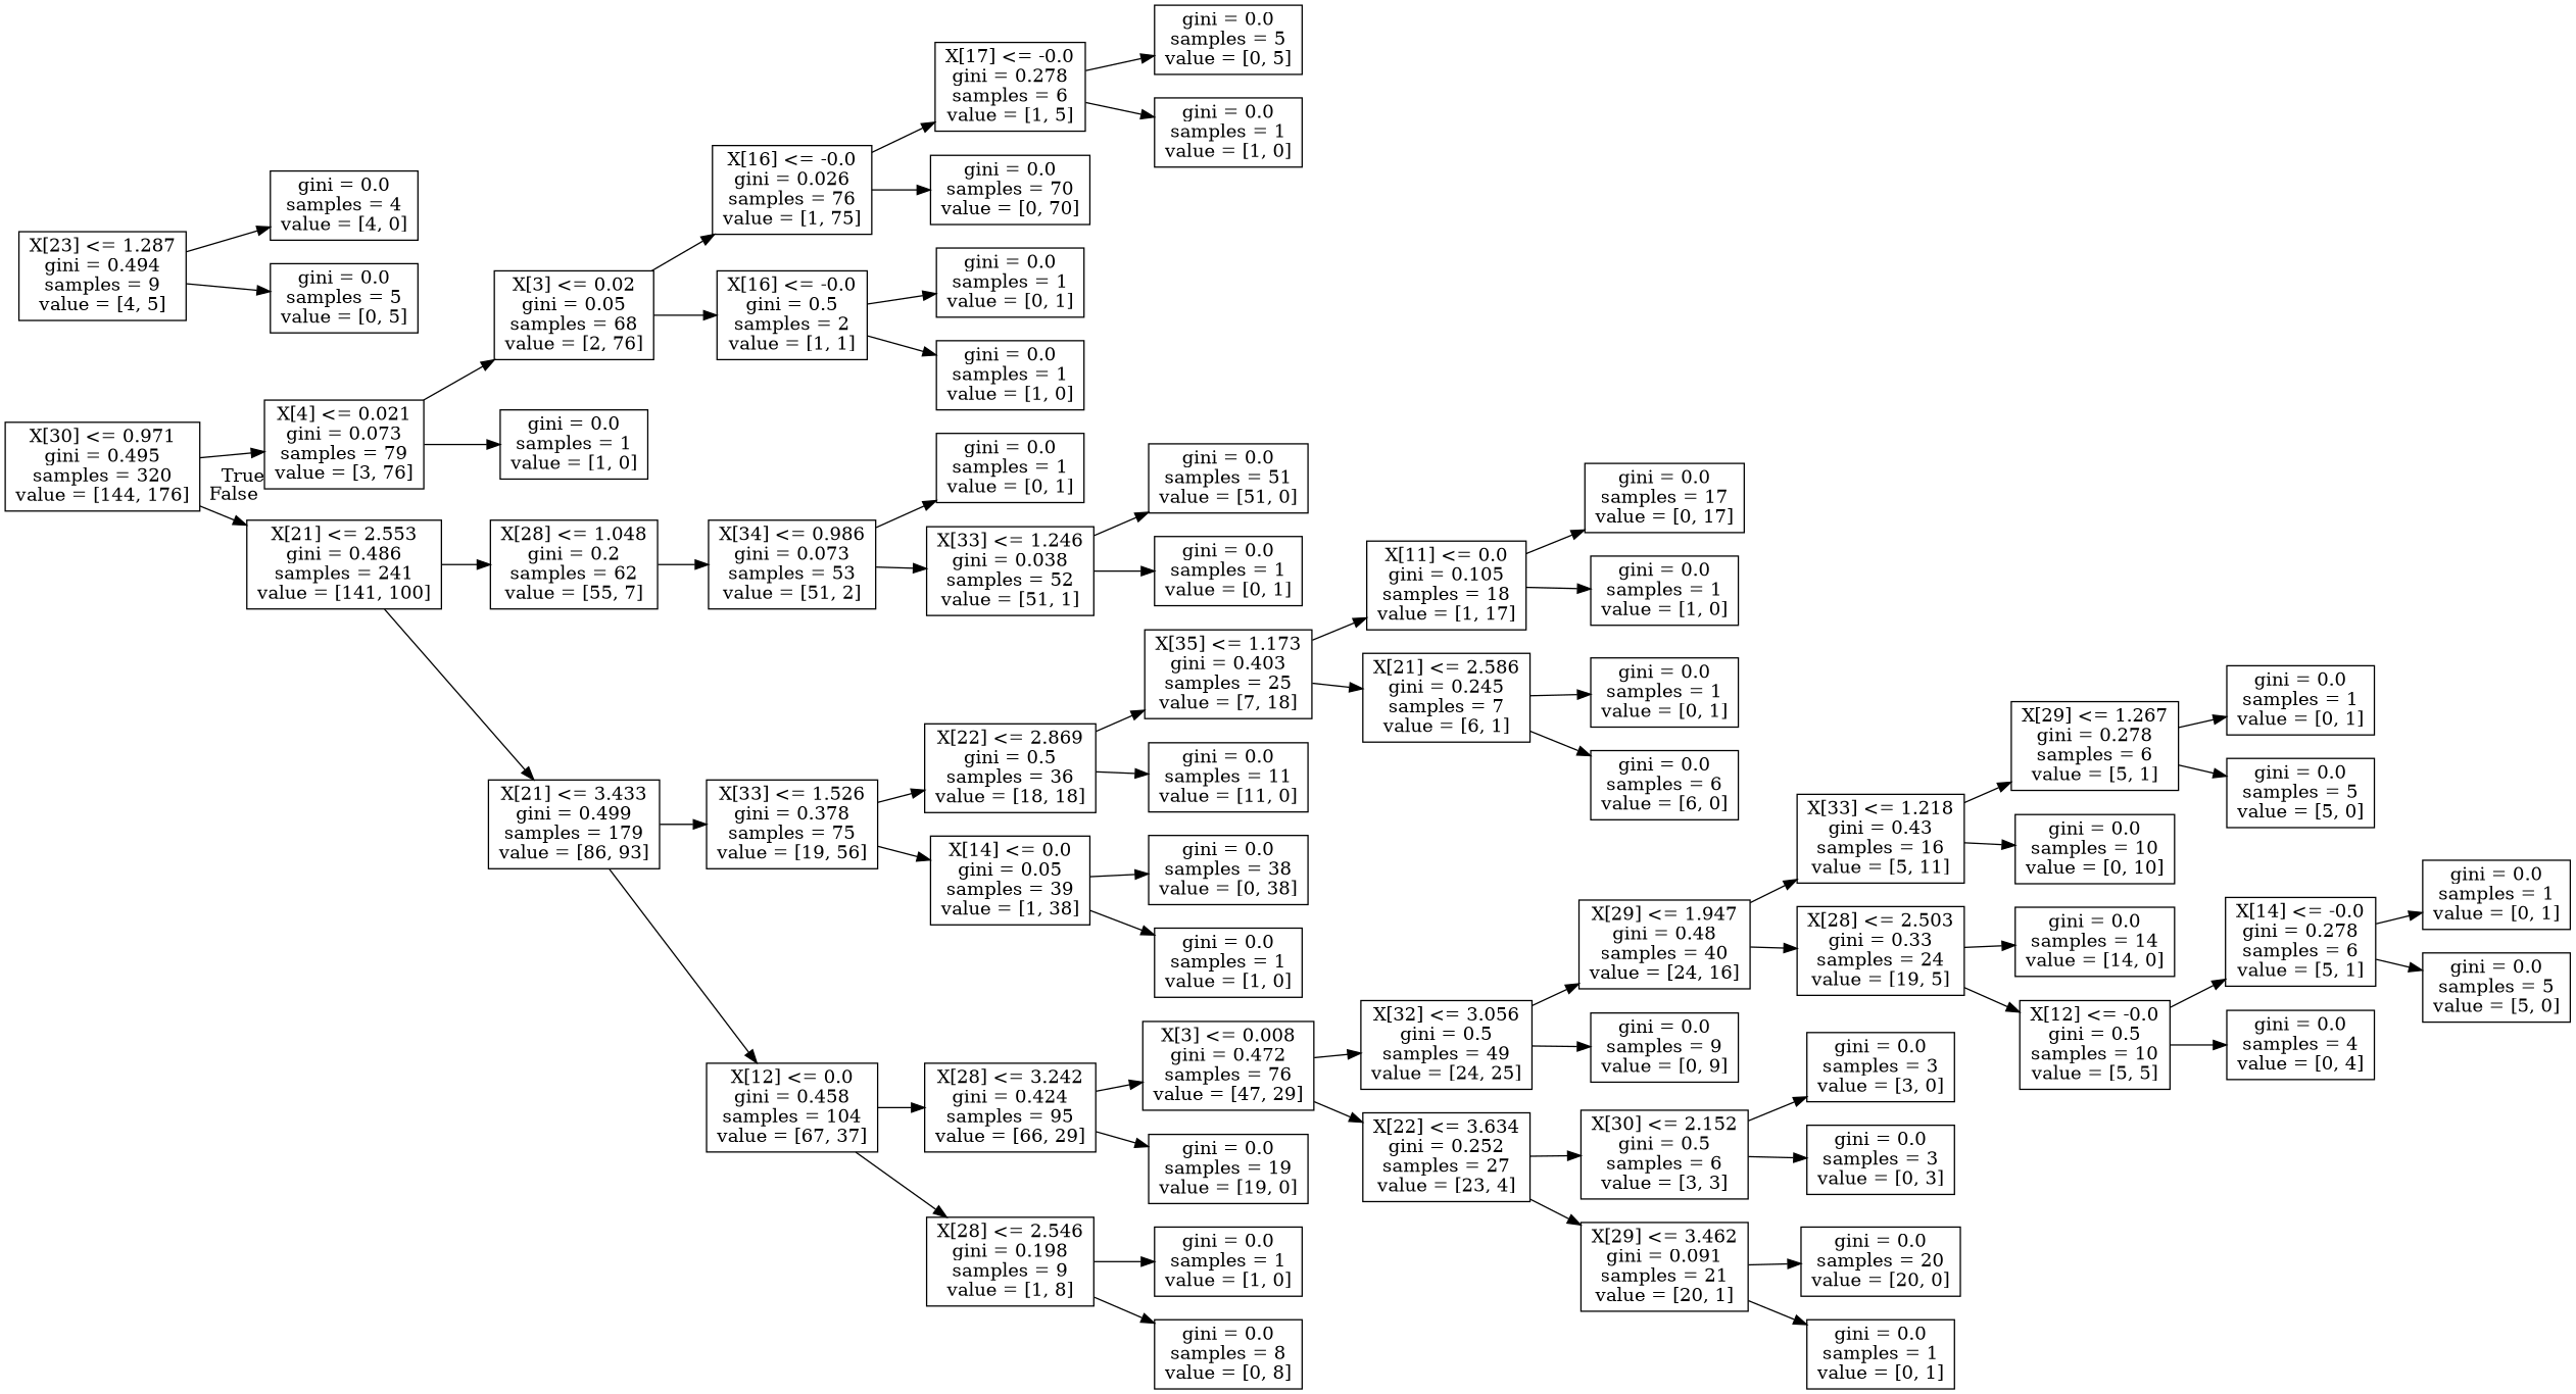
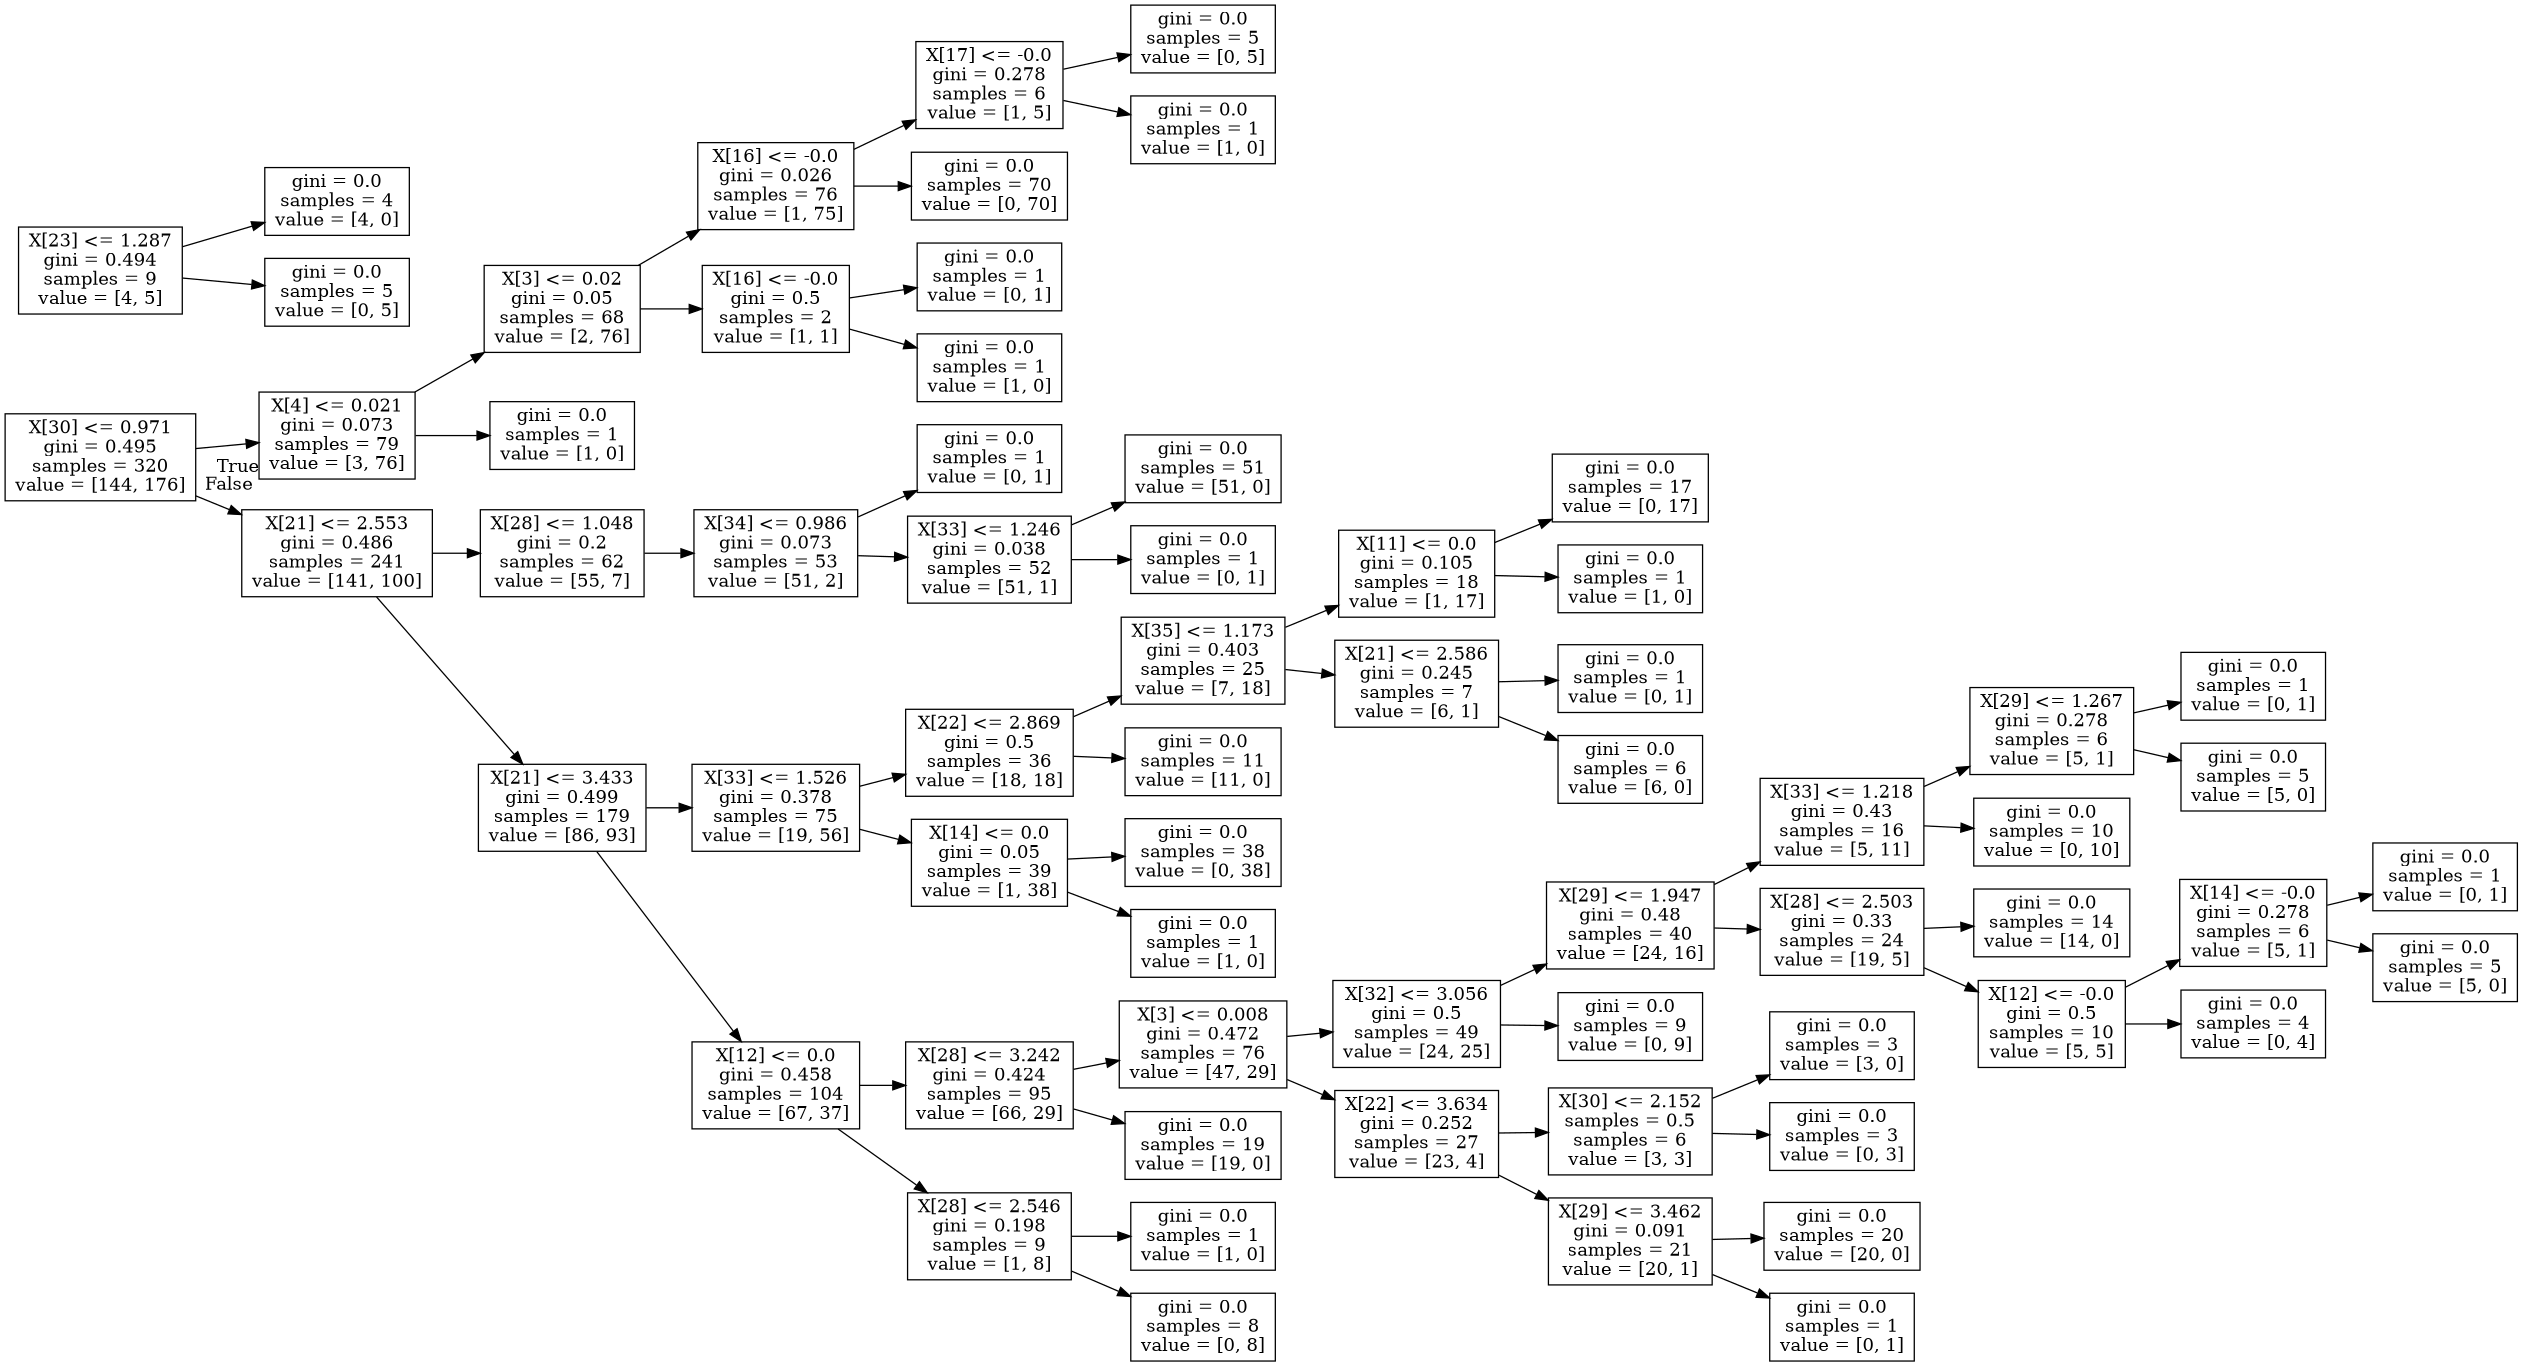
  digraph {
    rankdir=LR
    node [shape=box]
    n1 [label="X[30] <= 0.971\ngini = 0.495\nsamples = 320\nvalue = [144, 176]"]
    n2 [label="X[4] <= 0.021\ngini = 0.073\nsamples = 79\nvalue = [3, 76]"]
    n3 [label="X[21] <= 2.553\ngini = 0.486\nsamples = 241\nvalue = [141, 100]"]
    n4 [label="X[3] <= 0.02\ngini = 0.05\nsamples = 68\nvalue = [2, 76]"]
    n5 [label="gini = 0.0\nsamples = 1\nvalue = [1, 0]"]
    n6 [label="X[28] <= 1.048\ngini = 0.2\nsamples = 62\nvalue = [55, 7]"]
    n7 [label="X[21] <= 3.433\ngini = 0.499\nsamples = 179\nvalue = [86, 93]"]
    n8 [label="X[16] <= -0.0\ngini = 0.026\nsamples = 76\nvalue = [1, 75]"]
    n9 [label="X[16] <= -0.0\ngini = 0.5\nsamples = 2\nvalue = [1, 1]"]
    n10 [label="X[17] <= -0.0\ngini = 0.278\nsamples = 6\nvalue = [1, 5]"]
    n11 [label="gini = 0.0\nsamples = 70\nvalue = [0, 70]"]
    n12 [label="gini = 0.0\nsamples = 1\nvalue = [0, 1]"]
    n13 [label="gini = 0.0\nsamples = 1\nvalue = [1, 0]"]
    n14 [label="gini = 0.0\nsamples = 5\nvalue = [0, 5]"]
    n15 [label="gini = 0.0\nsamples = 1\nvalue = [1, 0]"]
    n16 [label="X[34] <= 0.986\ngini = 0.073\nsamples = 53\nvalue = [51, 2]"]
    n17 [label="X[33] <= 1.526\ngini = 0.378\nsamples = 75\nvalue = [19, 56]"]
    n18 [label="X[12] <= 0.0\ngini = 0.458\nsamples = 104\nvalue = [67, 37]"]
    n19 [label="X[23] <= 1.287\ngini = 0.494\nsamples = 9\nvalue = [4, 5]"]
    n20 [label="gini = 0.0\nsamples = 4\nvalue = [4, 0]"]
    n21 [label="gini = 0.0\nsamples = 5\nvalue = [0, 5]"]
    n22 [label="gini = 0.0\nsamples = 1\nvalue = [0, 1]"]
    n23 [label="X[33] <= 1.246\ngini = 0.038\nsamples = 52\nvalue = [51, 1]"]
    n24 [label="gini = 0.0\nsamples = 51\nvalue = [51, 0]"]
    n25 [label="gini = 0.0\nsamples = 1\nvalue = [0, 1]"]
    n26 [label="X[22] <= 2.869\ngini = 0.5\nsamples = 36\nvalue = [18, 18]"]
    n27 [label="X[14] <= 0.0\ngini = 0.05\nsamples = 39\nvalue = [1, 38]"]
    n28 [label="X[28] <= 3.242\ngini = 0.424\nsamples = 95\nvalue = [66, 29]"]
    n29 [label="X[28] <= 2.546\ngini = 0.198\nsamples = 9\nvalue = [1, 8]"]
    n30 [label="X[35] <= 1.173\ngini = 0.403\nsamples = 25\nvalue = [7, 18]"]
    n31 [label="gini = 0.0\nsamples = 11\nvalue = [11, 0]"]
    n32 [label="gini = 0.0\nsamples = 38\nvalue = [0, 38]"]
    n33 [label="gini = 0.0\nsamples = 1\nvalue = [1, 0]"]
    n34 [label="X[11] <= 0.0\ngini = 0.105\nsamples = 18\nvalue = [1, 17]"]
    n35 [label="X[21] <= 2.586\ngini = 0.245\nsamples = 7\nvalue = [6, 1]"]
    n36 [label="gini = 0.0\nsamples = 17\nvalue = [0, 17]"]
    n37 [label="gini = 0.0\nsamples = 1\nvalue = [1, 0]"]
    n38 [label="gini = 0.0\nsamples = 1\nvalue = [0, 1]"]
    n39 [label="gini = 0.0\nsamples = 6\nvalue = [6, 0]"]
    n40 [label="X[3] <= 0.008\ngini = 0.472\nsamples = 76\nvalue = [47, 29]"]
    n41 [label="gini = 0.0\nsamples = 19\nvalue = [19, 0]"]
    n42 [label="gini = 0.0\nsamples = 1\nvalue = [1, 0]"]
    n43 [label="gini = 0.0\nsamples = 8\nvalue = [0, 8]"]
    n44 [label="X[32] <= 3.056\ngini = 0.5\nsamples = 49\nvalue = [24, 25]"]
    n45 [label="X[22] <= 3.634\ngini = 0.252\nsamples = 27\nvalue = [23, 4]"]
    n46 [label="X[29] <= 1.947\ngini = 0.48\nsamples = 40\nvalue = [24, 16]"]
    n47 [label="gini = 0.0\nsamples = 9\nvalue = [0, 9]"]
-   n48 [label="X[30] <= 2.152\ngini = 0.5\nsamples = 6\nvalue = [3, 3]"]
+   n48 [label="X[30] <= 2.152\nsamples = 0.5\nsamples = 6\nvalue = [3, 3]"]
    n49 [label="X[29] <= 3.462\ngini = 0.091\nsamples = 21\nvalue = [20, 1]"]
    n50 [label="X[33] <= 1.218\ngini = 0.43\nsamples = 16\nvalue = [5, 11]"]
    n51 [label="X[28] <= 2.503\ngini = 0.33\nsamples = 24\nvalue = [19, 5]"]
    n52 [label="X[29] <= 1.267\ngini = 0.278\nsamples = 6\nvalue = [5, 1]"]
    n53 [label="gini = 0.0\nsamples = 10\nvalue = [0, 10]"]
    n54 [label="gini = 0.0\nsamples = 14\nvalue = [14, 0]"]
    n55 [label="X[12] <= -0.0\ngini = 0.5\nsamples = 10\nvalue = [5, 5]"]
    n56 [label="gini = 0.0\nsamples = 1\nvalue = [0, 1]"]
    n57 [label="gini = 0.0\nsamples = 5\nvalue = [5, 0]"]
    n58 [label="X[14] <= -0.0\ngini = 0.278\nsamples = 6\nvalue = [5, 1]"]
    n59 [label="gini = 0.0\nsamples = 4\nvalue = [0, 4]"]
    n60 [label="gini = 0.0\nsamples = 1\nvalue = [0, 1]"]
    n61 [label="gini = 0.0\nsamples = 5\nvalue = [5, 0]"]
    n62 [label="gini = 0.0\nsamples = 3\nvalue = [3, 0]"]
    n63 [label="gini = 0.0\nsamples = 3\nvalue = [0, 3]"]
    n64 [label="gini = 0.0\nsamples = 20\nvalue = [20, 0]"]
    n65 [label="gini = 0.0\nsamples = 1\nvalue = [0, 1]"]
    n1 -> n2 [headlabel=True labelangle=45 labeldistance=2.5]
    n1 -> n3 [headlabel=False labelangle=-45 labeldistance=2.5]
    n2 -> n4
    n2 -> n5
    n3 -> n6
    n3 -> n7
    n4 -> n8
    n4 -> n9
    n6 -> n16
    n7 -> n17
    n7 -> n18
    n8 -> n10
    n8 -> n11
    n9 -> n12
    n9 -> n13
    n10 -> n14
    n10 -> n15
    n16 -> n22
    n16 -> n23
    n17 -> n26
    n17 -> n27
    n18 -> n28
    n18 -> n29
    n19 -> n20
    n19 -> n21
    n23 -> n24
    n23 -> n25
    n26 -> n30
    n26 -> n31
    n27 -> n32
    n27 -> n33
    n28 -> n40
    n28 -> n41
    n29 -> n42
    n29 -> n43
    n30 -> n34
    n30 -> n35
    n34 -> n36
    n34 -> n37
    n35 -> n38
    n35 -> n39
    n40 -> n44
    n40 -> n45
    n44 -> n46
    n44 -> n47
    n45 -> n48
    n45 -> n49
    n46 -> n50
    n46 -> n51
    n48 -> n62
    n48 -> n63
    n49 -> n64
    n49 -> n65
    n50 -> n52
    n50 -> n53
    n51 -> n54
    n51 -> n55
    n52 -> n56
    n52 -> n57
    n55 -> n58
    n55 -> n59
    n58 -> n60
    n58 -> n61
  }
